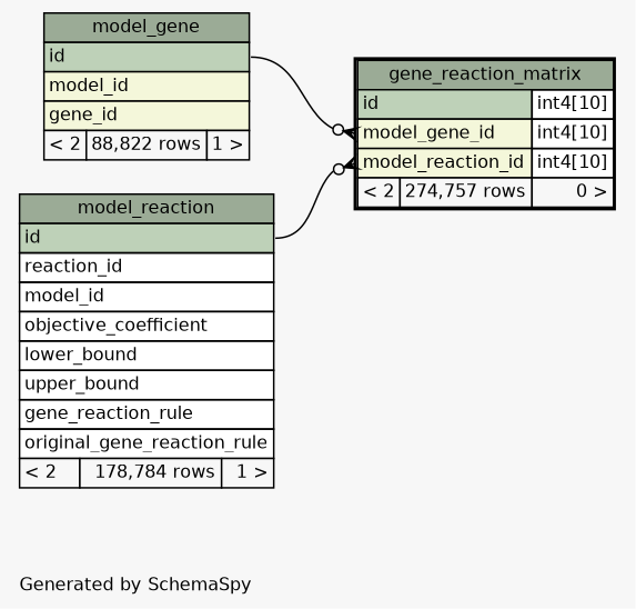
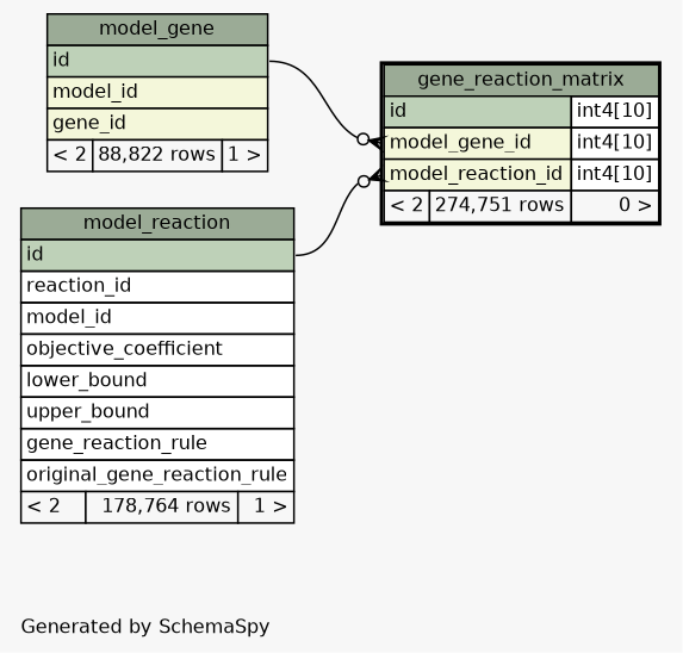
  digraph {
    bgcolor="#f7f7f7"
    fontname=Helvetica
    fontsize=11
    label="\nGenerated by SchemaSpy"
    labeljust=l
    nodesep=0.18
    rankdir=RL
    ranksep=0.46
    node [fontname=Helvetica fontsize=11 shape=plaintext]
    edge [arrowhead=none arrowsize=0.8 arrowtail=crowodot dir=back headport="id:e"]
-   n1 [label=<     <TABLE BORDER="2" CELLBORDER="1" CELLSPACING="0" BGCOLOR="#ffffff">       <TR><TD COLSPAN="3" BGCOLOR="#9bab96" ALIGN="CENTER">gene_reaction_matrix</TD></TR>       <TR><TD PORT="id" COLSPAN="2" BGCOLOR="#bed1b8" ALIGN="LEFT">id</TD><TD PORT="id.type" ALIGN="LEFT">int4[10]</TD></TR>       <TR><TD PORT="model_gene_id" COLSPAN="2" BGCOLOR="#f4f7da" ALIGN="LEFT">model_gene_id</TD><TD PORT="model_gene_id.type" ALIGN="LEFT">int4[10]</TD></TR>       <TR><TD PORT="model_reaction_id" COLSPAN="2" BGCOLOR="#f4f7da" ALIGN="LEFT">model_reaction_id</TD><TD PORT="model_reaction_id.type" ALIGN="LEFT">int4[10]</TD></TR>       <TR><TD ALIGN="LEFT" BGCOLOR="#f7f7f7">&lt; 2</TD><TD ALIGN="RIGHT" BGCOLOR="#f7f7f7">274,757 rows</TD><TD ALIGN="RIGHT" BGCOLOR="#f7f7f7">0 &gt;</TD></TR>     </TABLE>>]
+   n1 [label=<     <TABLE BORDER="2" CELLBORDER="1" CELLSPACING="0" BGCOLOR="#ffffff">       <TR><TD COLSPAN="3" BGCOLOR="#9bab96" ALIGN="CENTER">gene_reaction_matrix</TD></TR>       <TR><TD PORT="id" COLSPAN="2" BGCOLOR="#bed1b8" ALIGN="LEFT">id</TD><TD PORT="id.type" ALIGN="LEFT">int4[10]</TD></TR>       <TR><TD PORT="model_gene_id" COLSPAN="2" BGCOLOR="#f4f7da" ALIGN="LEFT">model_gene_id</TD><TD PORT="model_gene_id.type" ALIGN="LEFT">int4[10]</TD></TR>       <TR><TD PORT="model_reaction_id" COLSPAN="2" BGCOLOR="#f4f7da" ALIGN="LEFT">model_reaction_id</TD><TD PORT="model_reaction_id.type" ALIGN="LEFT">int4[10]</TD></TR>       <TR><TD ALIGN="LEFT" BGCOLOR="#f7f7f7">&lt; 2</TD><TD ALIGN="RIGHT" BGCOLOR="#f7f7f7">274,751 rows</TD><TD ALIGN="RIGHT" BGCOLOR="#f7f7f7">0 &gt;</TD></TR>     </TABLE>>]
    n2 [label=<     <TABLE BORDER="0" CELLBORDER="1" CELLSPACING="0" BGCOLOR="#ffffff">       <TR><TD COLSPAN="3" BGCOLOR="#9bab96" ALIGN="CENTER">model_gene</TD></TR>       <TR><TD PORT="id" COLSPAN="3" BGCOLOR="#bed1b8" ALIGN="LEFT">id</TD></TR>       <TR><TD PORT="model_id" COLSPAN="3" BGCOLOR="#f4f7da" ALIGN="LEFT">model_id</TD></TR>       <TR><TD PORT="gene_id" COLSPAN="3" BGCOLOR="#f4f7da" ALIGN="LEFT">gene_id</TD></TR>       <TR><TD ALIGN="LEFT" BGCOLOR="#f7f7f7">&lt; 2</TD><TD ALIGN="RIGHT" BGCOLOR="#f7f7f7">88,822 rows</TD><TD ALIGN="RIGHT" BGCOLOR="#f7f7f7">1 &gt;</TD></TR>     </TABLE>>]
-   n3 [label=<     <TABLE BORDER="0" CELLBORDER="1" CELLSPACING="0" BGCOLOR="#ffffff">       <TR><TD COLSPAN="3" BGCOLOR="#9bab96" ALIGN="CENTER">model_reaction</TD></TR>       <TR><TD PORT="id" COLSPAN="3" BGCOLOR="#bed1b8" ALIGN="LEFT">id</TD></TR>       <TR><TD PORT="reaction_id" COLSPAN="3" ALIGN="LEFT">reaction_id</TD></TR>       <TR><TD PORT="model_id" COLSPAN="3" ALIGN="LEFT">model_id</TD></TR>       <TR><TD PORT="objective_coefficient" COLSPAN="3" ALIGN="LEFT">objective_coefficient</TD></TR>       <TR><TD PORT="lower_bound" COLSPAN="3" ALIGN="LEFT">lower_bound</TD></TR>       <TR><TD PORT="upper_bound" COLSPAN="3" ALIGN="LEFT">upper_bound</TD></TR>       <TR><TD PORT="gene_reaction_rule" COLSPAN="3" ALIGN="LEFT">gene_reaction_rule</TD></TR>       <TR><TD PORT="original_gene_reaction_rule" COLSPAN="3" ALIGN="LEFT">original_gene_reaction_rule</TD></TR>       <TR><TD ALIGN="LEFT" BGCOLOR="#f7f7f7">&lt; 2</TD><TD ALIGN="RIGHT" BGCOLOR="#f7f7f7">178,784 rows</TD><TD ALIGN="RIGHT" BGCOLOR="#f7f7f7">1 &gt;</TD></TR>     </TABLE>>]
+   n3 [label=<     <TABLE BORDER="0" CELLBORDER="1" CELLSPACING="0" BGCOLOR="#ffffff">       <TR><TD COLSPAN="3" BGCOLOR="#9bab96" ALIGN="CENTER">model_reaction</TD></TR>       <TR><TD PORT="id" COLSPAN="3" BGCOLOR="#bed1b8" ALIGN="LEFT">id</TD></TR>       <TR><TD PORT="reaction_id" COLSPAN="3" ALIGN="LEFT">reaction_id</TD></TR>       <TR><TD PORT="model_id" COLSPAN="3" ALIGN="LEFT">model_id</TD></TR>       <TR><TD PORT="objective_coefficient" COLSPAN="3" ALIGN="LEFT">objective_coefficient</TD></TR>       <TR><TD PORT="lower_bound" COLSPAN="3" ALIGN="LEFT">lower_bound</TD></TR>       <TR><TD PORT="upper_bound" COLSPAN="3" ALIGN="LEFT">upper_bound</TD></TR>       <TR><TD PORT="gene_reaction_rule" COLSPAN="3" ALIGN="LEFT">gene_reaction_rule</TD></TR>       <TR><TD PORT="original_gene_reaction_rule" COLSPAN="3" ALIGN="LEFT">original_gene_reaction_rule</TD></TR>       <TR><TD ALIGN="LEFT" BGCOLOR="#f7f7f7">&lt; 2</TD><TD ALIGN="RIGHT" BGCOLOR="#f7f7f7">178,764 rows</TD><TD ALIGN="RIGHT" BGCOLOR="#f7f7f7">1 &gt;</TD></TR>     </TABLE>>]
    n1 -> n2 [tailport="model_gene_id:w"]
    n1 -> n3 [tailport="model_reaction_id:w"]
  }
